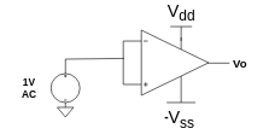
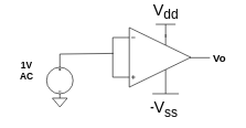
  <mxCell id="0" />
  <mxCell id="1" parent="0" />
  <mxCell id="2" value="" style="pointerEvents=1;verticalLabelPosition=bottom;shadow=0;dashed=0;align=center;html=1;verticalAlign=top;shape=mxgraph.electrical.signal_sources.dc_source_3;" vertex="1" parent="1"><mxGeometry x="70" y="85" width="40" height="40" as="geometry" /></mxCell>
  <mxCell id="3" value="" style="verticalLabelPosition=bottom;shadow=0;dashed=0;align=center;html=1;verticalAlign=top;shape=mxgraph.electrical.abstract.operational_amp_1;direction=east;" vertex="1" parent="1"><mxGeometry x="190" y="25" width="98" height="90" as="geometry" /></mxCell>
  <mxCell id="4" value="" style="pointerEvents=1;verticalLabelPosition=bottom;shadow=0;dashed=0;align=center;html=1;verticalAlign=top;shape=mxgraph.electrical.miscellaneous.permanent_magnet;direction=west;" vertex="1" parent="1"><mxGeometry x="170" y="40" width="20" height="60" as="geometry" /></mxCell>
  <mxCell id="5" value="" style="endArrow=none;html=1;" edge="1" parent="1"><mxGeometry width="50" height="50" relative="1" as="geometry"><mxPoint x="90" y="85" as="sourcePoint" /><mxPoint x="90" y="65" as="targetPoint" /></mxGeometry></mxCell>
  <mxCell id="6" value="" style="endArrow=none;html=1;entryX=0.95;entryY=0.6;entryDx=0;entryDy=0;entryPerimeter=0;" edge="1" parent="1" target="4"><mxGeometry width="50" height="50" relative="1" as="geometry"><mxPoint x="90" y="65" as="sourcePoint" /><mxPoint x="130" y="45" as="targetPoint" /></mxGeometry></mxCell>
  <mxCell id="7" value="" style="pointerEvents=1;verticalLabelPosition=bottom;shadow=0;dashed=0;align=center;html=1;verticalAlign=top;shape=mxgraph.electrical.signal_sources.signal_ground;" vertex="1" parent="1"><mxGeometry x="78.75" y="125" width="22.5" height="20" as="geometry" /></mxCell>
  <mxCell id="8" value="V&lt;sub&gt;dd&lt;/sub&gt;" style="verticalLabelPosition=top;verticalAlign=bottom;shape=mxgraph.electrical.signal_sources.vdd;shadow=0;dashed=0;align=center;strokeWidth=1;fontSize=24;html=1;flipV=1;" vertex="1" parent="1"><mxGeometry x="235" y="20" width="30" height="20" as="geometry" /></mxCell>
  <mxCell id="9" value="V&lt;sub&gt;ss&lt;/sub&gt;" style="pointerEvents=1;verticalLabelPosition=bottom;shadow=0;dashed=0;align=center;html=1;verticalAlign=top;shape=mxgraph.electrical.signal_sources.vss2;fontSize=24;flipV=1;" vertex="1" parent="1"><mxGeometry x="230" y="105" width="40" height="20" as="geometry" /></mxCell>
- <mxCell id="10" value="&lt;b style=&quot;font-size: 14px&quot;&gt;1V&lt;br&gt;AC&lt;/b&gt;" style="text;html=1;strokeColor=none;fillColor=none;align=center;verticalAlign=middle;whiteSpace=wrap;rounded=0;" vertex="1" parent="1"><mxGeometry x="20" y="95" width="40" height="20" as="geometry" /></mxCell>
+ <mxCell id="10" value="&lt;b style=&quot;font-size: 14px&quot;&gt;1V&lt;br&gt;AC&lt;/b&gt;" style="text;html=1;strokeColor=none;fillColor=none;align=center;verticalAlign=middle;whiteSpace=wrap;rounded=0;" vertex="1" parent="1"><mxGeometry x="20" y="80" width="40" height="20" as="geometry" /></mxCell>
  <mxCell id="11" value="" style="endArrow=none;html=1;" edge="1" parent="1"><mxGeometry width="50" height="50" relative="1" as="geometry"><mxPoint x="287" y="70.5" as="sourcePoint" /><mxPoint x="317" y="70.5" as="targetPoint" /></mxGeometry></mxCell>
  <mxCell id="12" value="&lt;div style=&quot;text-align: center&quot;&gt;&lt;font face=&quot;helvetica&quot; size=&quot;1&quot;&gt;&lt;b style=&quot;font-size: 16px&quot;&gt;Vo&lt;/b&gt;&lt;/font&gt;&lt;/div&gt;" style="text;whiteSpace=wrap;html=1;" vertex="1" parent="1"><mxGeometry x="320" y="55" width="30" height="30" as="geometry" /></mxCell>
  <mxCell id="13" value="&lt;font style=&quot;font-size: 17px&quot;&gt;-&lt;/font&gt;" style="text;html=1;strokeColor=none;fillColor=none;align=center;verticalAlign=middle;whiteSpace=wrap;rounded=0;fontSize=17;fontStyle=1" vertex="1" parent="1"><mxGeometry x="210" y="135" width="40" height="20" as="geometry" /></mxCell>
